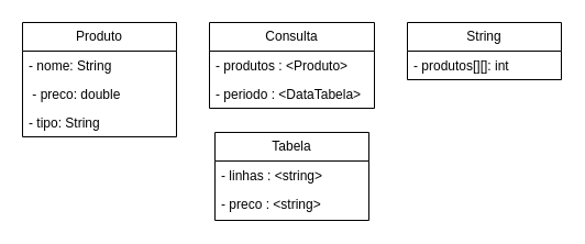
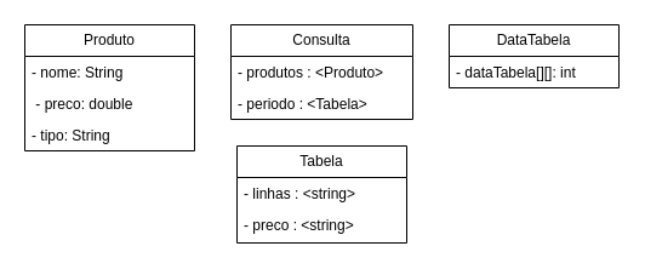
  <mxCell id="0" />
  <mxCell id="1" parent="0" />
  <mxCell id="2" value="Produto" style="swimlane;fontStyle=0;childLayout=stackLayout;horizontal=1;startSize=26;fillColor=none;horizontalStack=0;resizeParent=1;resizeParentMax=0;resizeLast=0;collapsible=1;marginBottom=0;whiteSpace=wrap;html=1;" vertex="1" parent="1"><mxGeometry x="20" y="20" width="140" height="104" as="geometry" /></mxCell>
  <mxCell id="3" value="- nome: String" style="text;strokeColor=none;fillColor=none;align=left;verticalAlign=top;spacingLeft=4;spacingRight=4;overflow=hidden;rotatable=0;points=[[0,0.5],[1,0.5]];portConstraint=eastwest;whiteSpace=wrap;html=1;" vertex="1" parent="2"><mxGeometry y="26" width="140" height="26" as="geometry" /></mxCell>
  <mxCell id="4" value="&amp;nbsp;- preco: double" style="text;strokeColor=none;fillColor=none;align=left;verticalAlign=top;spacingLeft=4;spacingRight=4;overflow=hidden;rotatable=0;points=[[0,0.5],[1,0.5]];portConstraint=eastwest;whiteSpace=wrap;html=1;" vertex="1" parent="2"><mxGeometry y="52" width="140" height="26" as="geometry" /></mxCell>
  <mxCell id="5" value="- tipo: String" style="text;strokeColor=none;fillColor=none;align=left;verticalAlign=top;spacingLeft=4;spacingRight=4;overflow=hidden;rotatable=0;points=[[0,0.5],[1,0.5]];portConstraint=eastwest;whiteSpace=wrap;html=1;" vertex="1" parent="2"><mxGeometry y="78" width="140" height="26" as="geometry" /></mxCell>
- <mxCell id="6" value="String" style="swimlane;fontStyle=0;childLayout=stackLayout;horizontal=1;startSize=26;fillColor=none;horizontalStack=0;resizeParent=1;resizeParentMax=0;resizeLast=0;collapsible=1;marginBottom=0;whiteSpace=wrap;html=1;" vertex="1" parent="1"><mxGeometry x="370" y="20" width="140" height="52" as="geometry" /></mxCell>
- <mxCell id="7" value="- produtos[][]: int" style="text;strokeColor=none;fillColor=none;align=left;verticalAlign=top;spacingLeft=4;spacingRight=4;overflow=hidden;rotatable=0;points=[[0,0.5],[1,0.5]];portConstraint=eastwest;whiteSpace=wrap;html=1;" vertex="1" parent="6"><mxGeometry y="26" width="140" height="26" as="geometry" /></mxCell>
+ <mxCell id="6" value="DataTabela" style="swimlane;fontStyle=0;childLayout=stackLayout;horizontal=1;startSize=26;fillColor=none;horizontalStack=0;resizeParent=1;resizeParentMax=0;resizeLast=0;collapsible=1;marginBottom=0;whiteSpace=wrap;html=1;" vertex="1" parent="1"><mxGeometry x="370" y="20" width="140" height="52" as="geometry" /></mxCell>
+ <mxCell id="7" value="- dataTabela[][]: int" style="text;strokeColor=none;fillColor=none;align=left;verticalAlign=top;spacingLeft=4;spacingRight=4;overflow=hidden;rotatable=0;points=[[0,0.5],[1,0.5]];portConstraint=eastwest;whiteSpace=wrap;html=1;" vertex="1" parent="6"><mxGeometry y="26" width="140" height="26" as="geometry" /></mxCell>
  <mxCell id="8" value="Consulta" style="swimlane;fontStyle=0;childLayout=stackLayout;horizontal=1;startSize=26;fillColor=none;horizontalStack=0;resizeParent=1;resizeParentMax=0;resizeLast=0;collapsible=1;marginBottom=0;whiteSpace=wrap;html=1;" vertex="1" parent="1"><mxGeometry x="190" y="20" width="150" height="78" as="geometry" /></mxCell>
  <mxCell id="9" value="- produtos : &amp;lt;Produto&amp;gt;" style="text;strokeColor=none;fillColor=none;align=left;verticalAlign=top;spacingLeft=4;spacingRight=4;overflow=hidden;rotatable=0;points=[[0,0.5],[1,0.5]];portConstraint=eastwest;whiteSpace=wrap;html=1;" vertex="1" parent="8"><mxGeometry y="26" width="150" height="26" as="geometry" /></mxCell>
- <mxCell id="10" value="- periodo : &amp;lt;DataTabela&amp;gt;" style="text;strokeColor=none;fillColor=none;align=left;verticalAlign=top;spacingLeft=4;spacingRight=4;overflow=hidden;rotatable=0;points=[[0,0.5],[1,0.5]];portConstraint=eastwest;whiteSpace=wrap;html=1;" vertex="1" parent="8"><mxGeometry y="52" width="150" height="26" as="geometry" /></mxCell>
+ <mxCell id="10" value="- periodo : &amp;lt;Tabela&amp;gt;" style="text;strokeColor=none;fillColor=none;align=left;verticalAlign=top;spacingLeft=4;spacingRight=4;overflow=hidden;rotatable=0;points=[[0,0.5],[1,0.5]];portConstraint=eastwest;whiteSpace=wrap;html=1;" vertex="1" parent="8"><mxGeometry y="52" width="150" height="26" as="geometry" /></mxCell>
  <mxCell id="11" value="Tabela" style="swimlane;fontStyle=0;childLayout=stackLayout;horizontal=1;startSize=26;fillColor=none;horizontalStack=0;resizeParent=1;resizeParentMax=0;resizeLast=0;collapsible=1;marginBottom=0;whiteSpace=wrap;html=1;" vertex="1" parent="1"><mxGeometry x="195" y="120" width="140" height="80" as="geometry" /></mxCell>
  <mxCell id="12" value="- linhas : &amp;lt;string&amp;gt;" style="text;strokeColor=none;fillColor=none;align=left;verticalAlign=top;spacingLeft=4;spacingRight=4;overflow=hidden;rotatable=0;points=[[0,0.5],[1,0.5]];portConstraint=eastwest;whiteSpace=wrap;html=1;" vertex="1" parent="11"><mxGeometry y="26" width="140" height="26" as="geometry" /></mxCell>
  <mxCell id="13" value="- preco : &amp;lt;string&amp;gt;" style="text;strokeColor=none;fillColor=none;align=left;verticalAlign=top;spacingLeft=4;spacingRight=4;overflow=hidden;rotatable=0;points=[[0,0.5],[1,0.5]];portConstraint=eastwest;whiteSpace=wrap;html=1;" vertex="1" parent="11"><mxGeometry y="52" width="140" height="28" as="geometry" /></mxCell>
